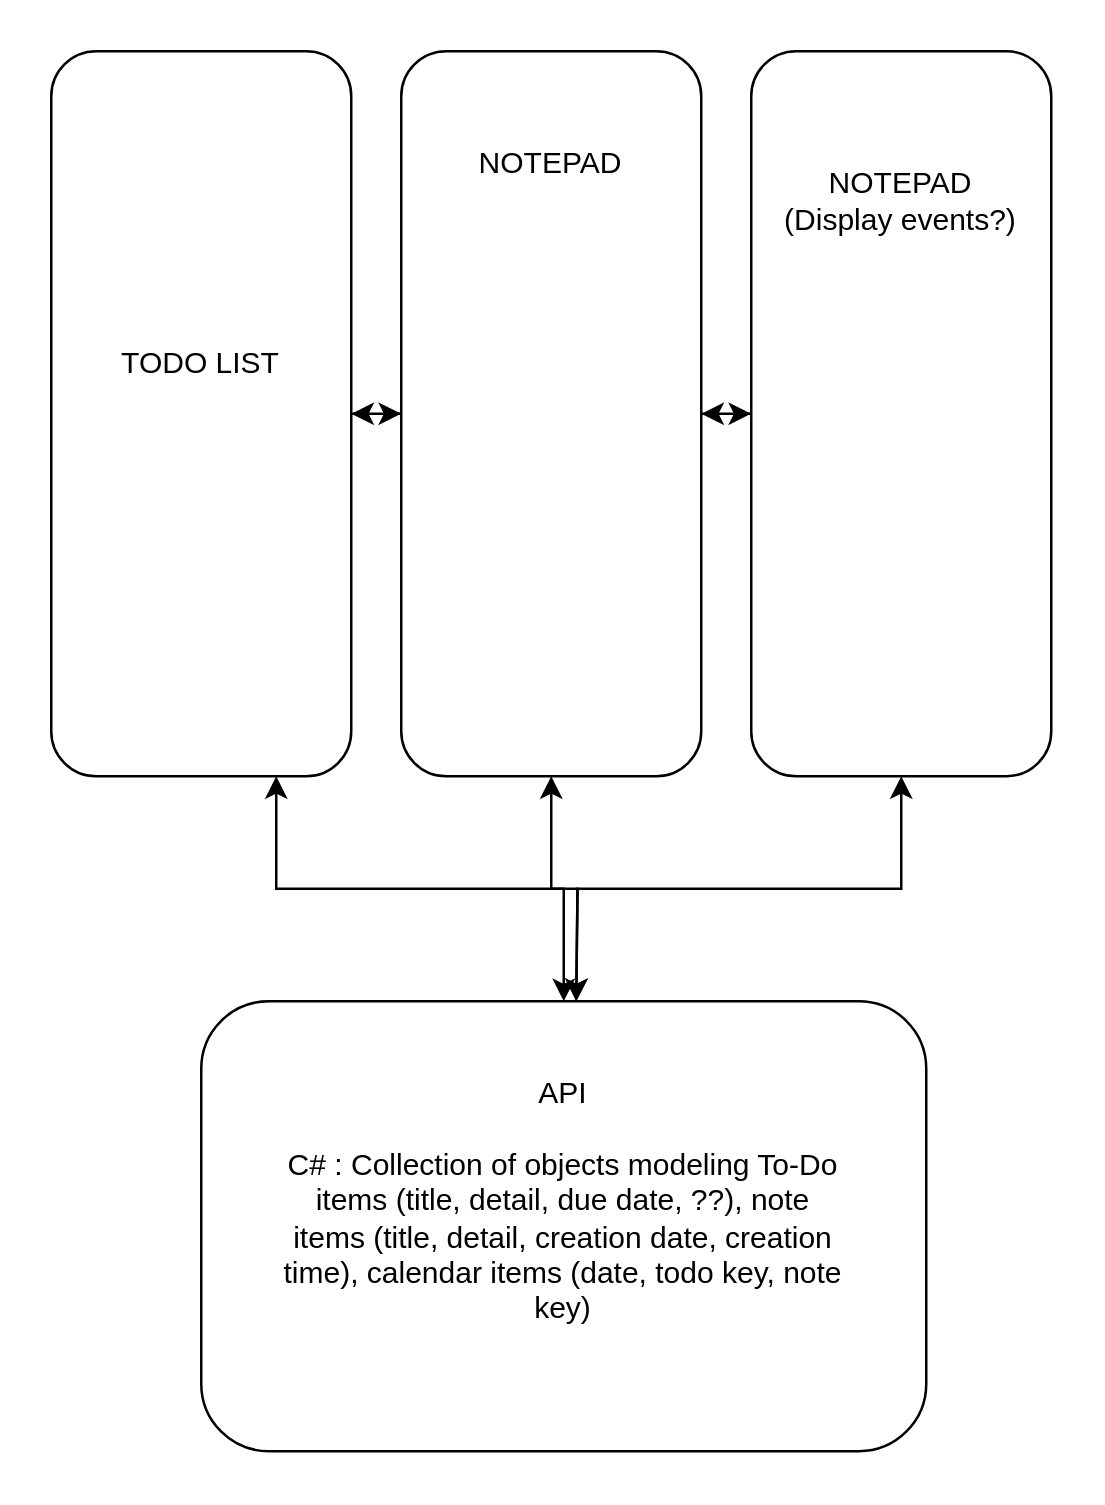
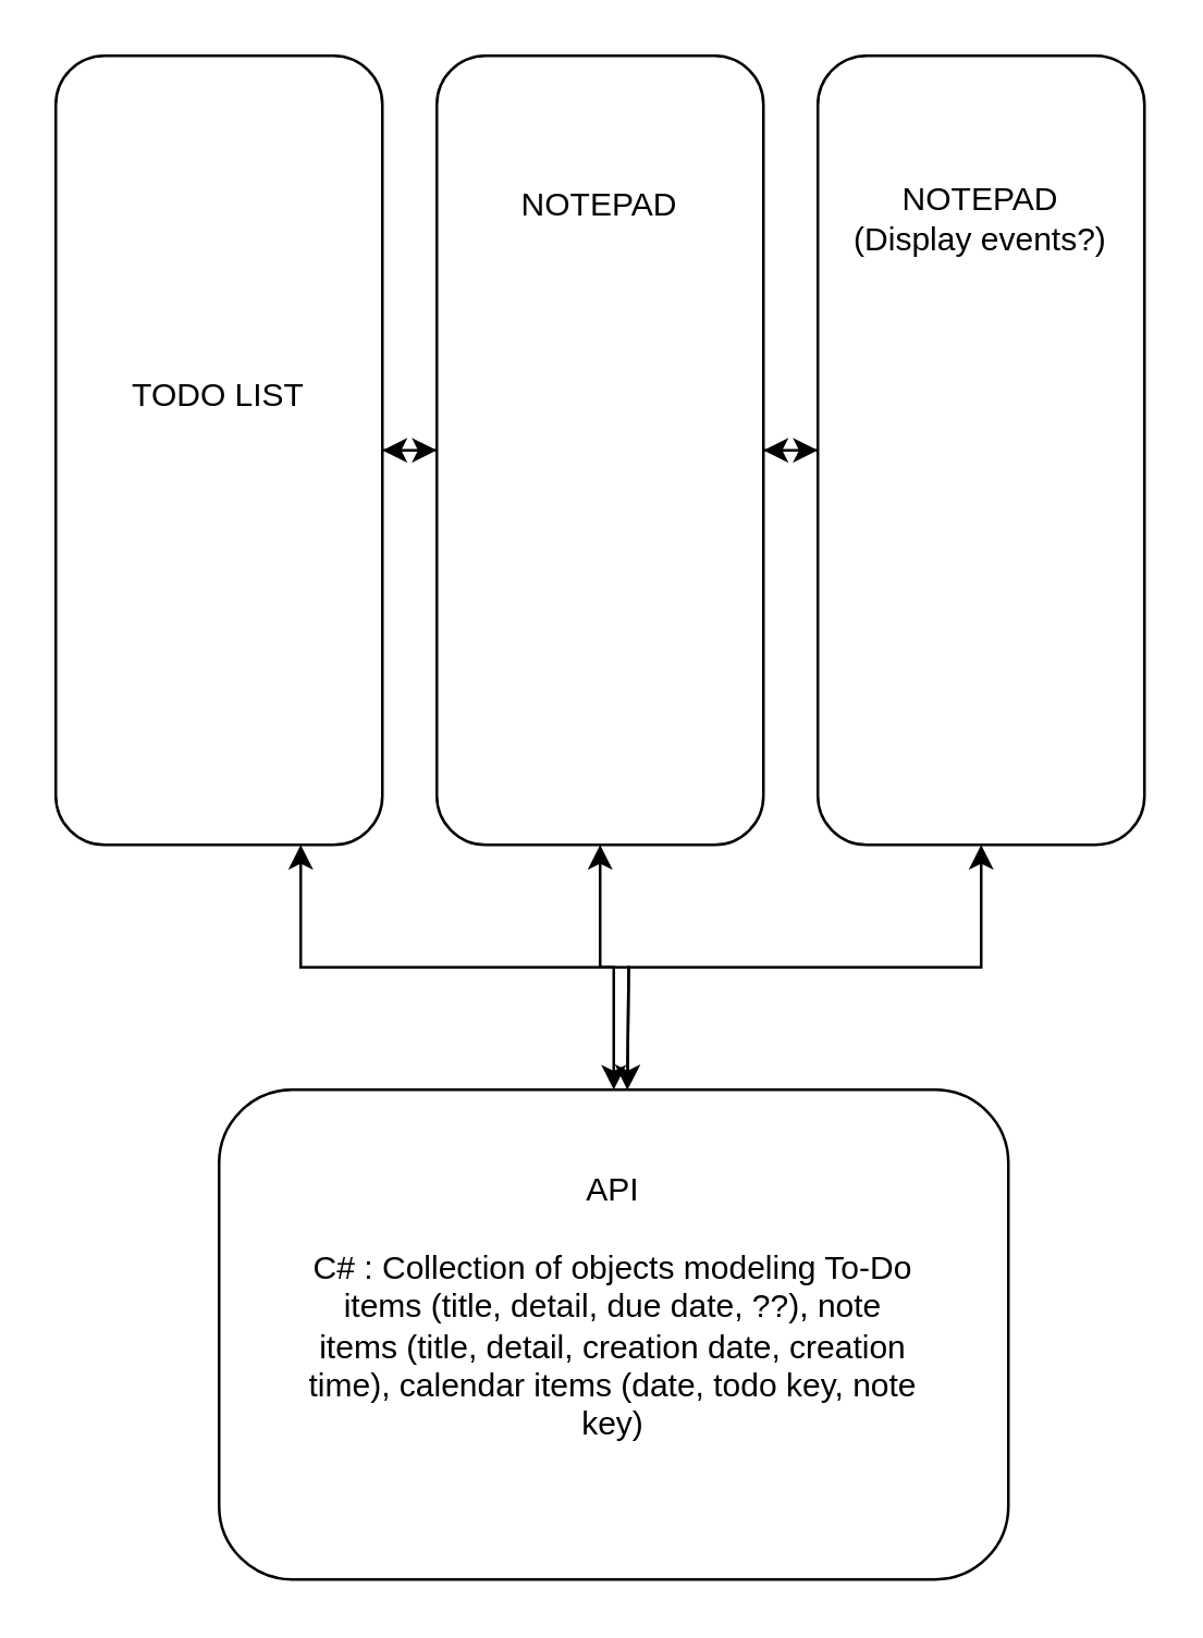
  <mxCell id="0" />
  <mxCell id="1" parent="0" />
  <mxCell id="2" value="" style="edgeStyle=orthogonalEdgeStyle;rounded=0;orthogonalLoop=1;jettySize=auto;html=1;startArrow=classic;startFill=1;" edge="1" parent="1" source="4" target="8"><mxGeometry relative="1" as="geometry" /></mxCell>
  <mxCell id="3" style="edgeStyle=orthogonalEdgeStyle;rounded=0;orthogonalLoop=1;jettySize=auto;html=1;exitX=0.75;exitY=1;exitDx=0;exitDy=0;entryX=0.5;entryY=0;entryDx=0;entryDy=0;startArrow=classic;startFill=1;" edge="1" parent="1" source="4" target="14"><mxGeometry relative="1" as="geometry" /></mxCell>
  <mxCell id="4" value="" style="rounded=1;whiteSpace=wrap;html=1;" vertex="1" parent="1"><mxGeometry x="20" y="20" width="120" height="290" as="geometry" /></mxCell>
  <mxCell id="5" style="edgeStyle=orthogonalEdgeStyle;rounded=0;orthogonalLoop=1;jettySize=auto;html=1;exitX=1;exitY=0.5;exitDx=0;exitDy=0;entryX=1;entryY=0.5;entryDx=0;entryDy=0;" edge="1" parent="1" source="8" target="8"><mxGeometry relative="1" as="geometry" /></mxCell>
  <mxCell id="6" value="" style="edgeStyle=orthogonalEdgeStyle;rounded=0;orthogonalLoop=1;jettySize=auto;html=1;startArrow=classic;startFill=1;" edge="1" parent="1" source="8" target="10"><mxGeometry relative="1" as="geometry" /></mxCell>
  <mxCell id="7" style="edgeStyle=orthogonalEdgeStyle;rounded=0;orthogonalLoop=1;jettySize=auto;html=1;exitX=0.5;exitY=1;exitDx=0;exitDy=0;startArrow=classic;startFill=1;" edge="1" parent="1" source="8"><mxGeometry relative="1" as="geometry"><mxPoint x="230" y="400" as="targetPoint" /></mxGeometry></mxCell>
  <mxCell id="8" value="" style="rounded=1;whiteSpace=wrap;html=1;" vertex="1" parent="1"><mxGeometry x="160" y="20" width="120" height="290" as="geometry" /></mxCell>
  <mxCell id="9" style="edgeStyle=orthogonalEdgeStyle;rounded=0;orthogonalLoop=1;jettySize=auto;html=1;exitX=0.5;exitY=1;exitDx=0;exitDy=0;startArrow=classic;startFill=1;" edge="1" parent="1" source="10"><mxGeometry relative="1" as="geometry"><mxPoint x="230" y="400" as="targetPoint" /></mxGeometry></mxCell>
  <mxCell id="10" value="" style="rounded=1;whiteSpace=wrap;html=1;" vertex="1" parent="1"><mxGeometry x="300" y="20" width="120" height="290" as="geometry" /></mxCell>
  <mxCell id="11" value="TODO LIST&lt;br&gt;" style="text;html=1;strokeColor=none;fillColor=none;align=center;verticalAlign=middle;whiteSpace=wrap;rounded=0;" vertex="1" parent="1"><mxGeometry x="30" y="110" width="100" height="70" as="geometry" /></mxCell>
- <mxCell id="12" value="NOTEPAD&lt;br&gt;" style="text;html=1;strokeColor=none;fillColor=none;align=center;verticalAlign=middle;whiteSpace=wrap;rounded=0;" vertex="1" parent="1"><mxGeometry x="170" y="30" width="100" height="70" as="geometry" /></mxCell>
+ <mxCell id="12" value="NOTEPAD&lt;br&gt;" style="text;html=1;strokeColor=none;fillColor=none;align=center;verticalAlign=middle;whiteSpace=wrap;rounded=0;" vertex="1" parent="1"><mxGeometry x="170" y="40" width="100" height="70" as="geometry" /></mxCell>
  <mxCell id="13" value="NOTEPAD&lt;br&gt;(Display events?)&lt;br&gt;" style="text;html=1;strokeColor=none;fillColor=none;align=center;verticalAlign=middle;whiteSpace=wrap;rounded=0;" vertex="1" parent="1"><mxGeometry x="310" y="40" width="100" height="80" as="geometry" /></mxCell>
  <mxCell id="14" value="" style="rounded=1;whiteSpace=wrap;html=1;" vertex="1" parent="1"><mxGeometry x="80" y="400" width="290" height="180" as="geometry" /></mxCell>
  <mxCell id="15" value="API&lt;br&gt;&lt;br&gt;C# : Collection of objects modeling To-Do items (title, detail, due date, ??), note items (title, detail, creation date, creation time), calendar items (date, todo key, note key)&lt;br&gt;" style="text;html=1;strokeColor=none;fillColor=none;align=center;verticalAlign=middle;whiteSpace=wrap;rounded=0;" vertex="1" parent="1"><mxGeometry x="110" y="420" width="230" height="120" as="geometry" /></mxCell>
